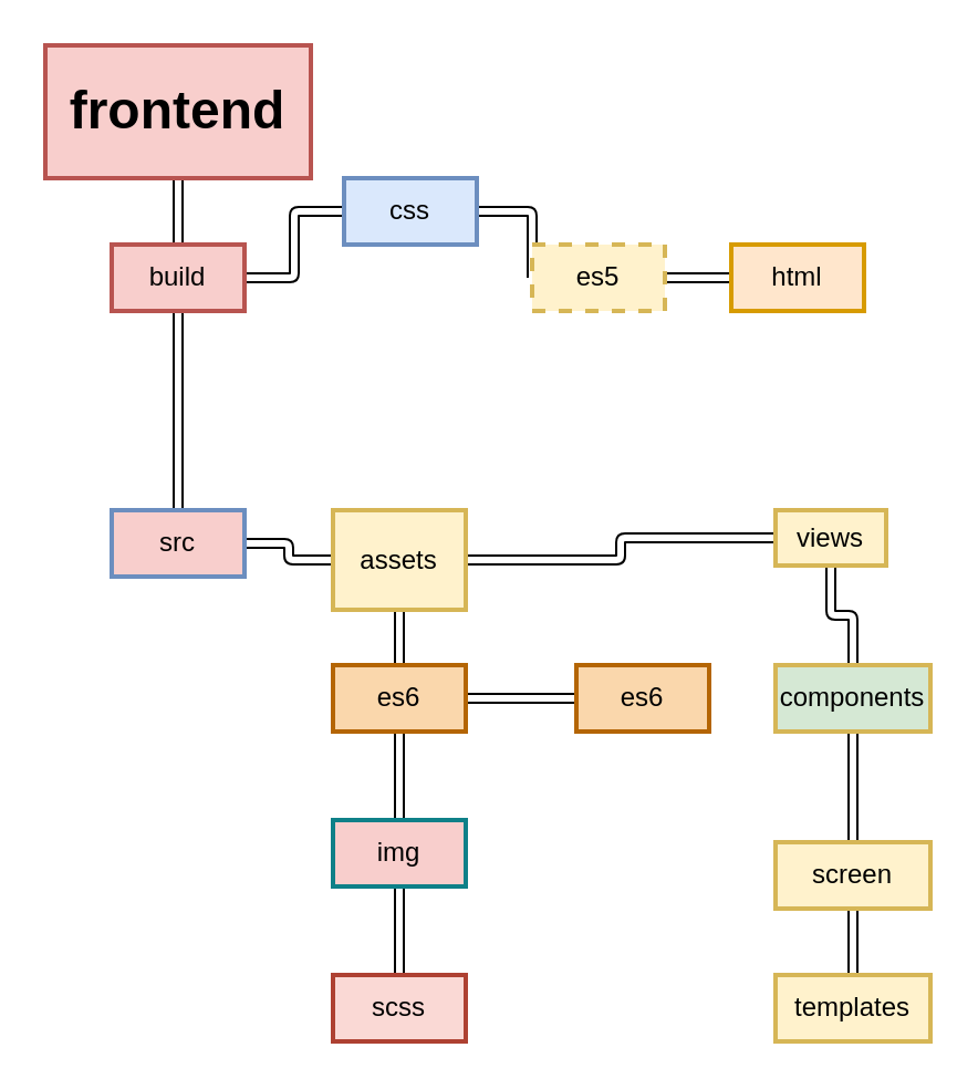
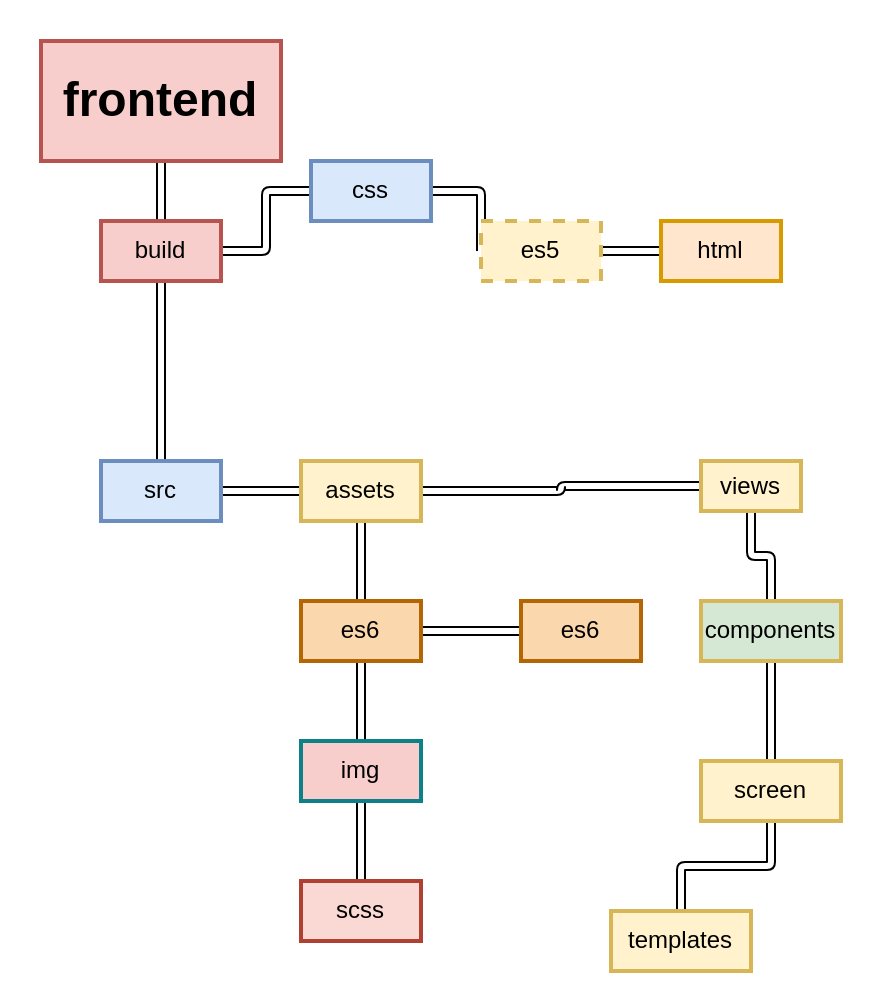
  <mxCell id="0" />
  <mxCell id="1" parent="0" />
  <mxCell id="2" style="edgeStyle=orthogonalEdgeStyle;orthogonalLoop=1;jettySize=auto;html=1;exitX=0.5;exitY=1;exitDx=0;exitDy=0;shape=link;" parent="1" source="3" target="6" edge="1"><mxGeometry relative="1" as="geometry" /></mxCell>
  <mxCell id="3" value="&lt;h1&gt;frontend&lt;/h1&gt;" style="whiteSpace=wrap;html=1;fillColor=#f8cecc;strokeColor=#b85450;strokeWidth=2;" parent="1" vertex="1"><mxGeometry x="20" y="20" width="120" height="60" as="geometry" /></mxCell>
  <mxCell id="4" style="edgeStyle=orthogonalEdgeStyle;shape=link;orthogonalLoop=1;jettySize=auto;html=1;exitX=1;exitY=0.5;exitDx=0;exitDy=0;entryX=0;entryY=0.5;entryDx=0;entryDy=0;" parent="1" source="6" target="8" edge="1"><mxGeometry relative="1" as="geometry" /></mxCell>
  <mxCell id="5" style="edgeStyle=orthogonalEdgeStyle;shape=link;orthogonalLoop=1;jettySize=auto;html=1;entryX=0.5;entryY=0;entryDx=0;entryDy=0;" parent="1" source="6" target="13" edge="1"><mxGeometry relative="1" as="geometry" /></mxCell>
  <mxCell id="6" value="build" style="whiteSpace=wrap;html=1;strokeWidth=2;fillColor=#f8cecc;strokeColor=#b85450;" parent="1" vertex="1"><mxGeometry x="50" y="110" width="60" height="30" as="geometry" /></mxCell>
  <mxCell id="7" style="edgeStyle=orthogonalEdgeStyle;shape=link;orthogonalLoop=1;jettySize=auto;html=1;exitX=1;exitY=0.5;exitDx=0;exitDy=0;entryX=0;entryY=0.5;entryDx=0;entryDy=0;" parent="1" source="8" target="10" edge="1"><mxGeometry relative="1" as="geometry" /></mxCell>
  <mxCell id="8" value="css" style="whiteSpace=wrap;html=1;strokeWidth=2;fillColor=#dae8fc;strokeColor=#6c8ebf;" parent="1" vertex="1"><mxGeometry x="155" y="80" width="60" height="30" as="geometry" /></mxCell>
  <mxCell id="9" style="edgeStyle=orthogonalEdgeStyle;shape=link;orthogonalLoop=1;jettySize=auto;html=1;exitX=1;exitY=0.5;exitDx=0;exitDy=0;entryX=0;entryY=0.5;entryDx=0;entryDy=0;" parent="1" source="10" target="11" edge="1"><mxGeometry relative="1" as="geometry" /></mxCell>
  <mxCell id="10" value="es5" style="whiteSpace=wrap;html=1;strokeWidth=2;fillColor=#fff2cc;strokeColor=#d6b656;dashed=1;" parent="1" vertex="1"><mxGeometry x="240" y="110" width="60" height="30" as="geometry" /></mxCell>
  <mxCell id="11" value="html" style="whiteSpace=wrap;html=1;strokeWidth=2;fillColor=#ffe6cc;strokeColor=#d79b00;" parent="1" vertex="1"><mxGeometry x="330" y="110" width="60" height="30" as="geometry" /></mxCell>
  <mxCell id="12" style="edgeStyle=orthogonalEdgeStyle;shape=link;orthogonalLoop=1;jettySize=auto;html=1;exitX=1;exitY=0.5;exitDx=0;exitDy=0;entryX=0;entryY=0.5;entryDx=0;entryDy=0;" parent="1" source="13" target="16" edge="1"><mxGeometry relative="1" as="geometry" /></mxCell>
- <mxCell id="13" value="src" style="whiteSpace=wrap;html=1;strokeWidth=2;fillColor=#f8cecc;strokeColor=#6c8ebf;" parent="1" vertex="1"><mxGeometry x="50" y="230" width="60" height="30" as="geometry" /></mxCell>
+ <mxCell id="13" value="src" style="whiteSpace=wrap;html=1;strokeWidth=2;fillColor=#dae8fc;strokeColor=#6c8ebf;" parent="1" vertex="1"><mxGeometry x="50" y="230" width="60" height="30" as="geometry" /></mxCell>
  <mxCell id="14" style="edgeStyle=orthogonalEdgeStyle;shape=link;orthogonalLoop=1;jettySize=auto;html=1;exitX=1;exitY=0.5;exitDx=0;exitDy=0;entryX=0;entryY=0.5;entryDx=0;entryDy=0;" parent="1" source="16" target="24" edge="1"><mxGeometry relative="1" as="geometry" /></mxCell>
  <mxCell id="15" style="edgeStyle=orthogonalEdgeStyle;shape=link;orthogonalLoop=1;jettySize=auto;html=1;exitX=0.5;exitY=1;exitDx=0;exitDy=0;entryX=0.5;entryY=0;entryDx=0;entryDy=0;" parent="1" source="16" target="19" edge="1"><mxGeometry relative="1" as="geometry" /></mxCell>
- <mxCell id="16" value="assets" style="whiteSpace=wrap;html=1;strokeWidth=2;fillColor=#fff2cc;strokeColor=#d6b656;" parent="1" vertex="1"><mxGeometry x="150" y="230" width="60" height="45" as="geometry" /></mxCell>
+ <mxCell id="16" value="assets" style="whiteSpace=wrap;html=1;strokeWidth=2;fillColor=#fff2cc;strokeColor=#d6b656;" parent="1" vertex="1"><mxGeometry x="150" y="230" width="60" height="30" as="geometry" /></mxCell>
  <mxCell id="17" style="edgeStyle=orthogonalEdgeStyle;shape=link;orthogonalLoop=1;jettySize=auto;html=1;exitX=0.5;exitY=1;exitDx=0;exitDy=0;entryX=0.5;entryY=0;entryDx=0;entryDy=0;" parent="1" source="19" target="21" edge="1"><mxGeometry relative="1" as="geometry" /></mxCell>
  <mxCell id="18" style="edgeStyle=orthogonalEdgeStyle;shape=link;orthogonalLoop=1;jettySize=auto;html=1;exitX=1;exitY=0.5;exitDx=0;exitDy=0;entryX=0;entryY=0.5;entryDx=0;entryDy=0;" parent="1" source="19" target="25" edge="1"><mxGeometry relative="1" as="geometry" /></mxCell>
  <mxCell id="19" value="es6" style="whiteSpace=wrap;html=1;strokeWidth=2;fillColor=#fad7ac;strokeColor=#b46504;" parent="1" vertex="1"><mxGeometry x="150" y="300" width="60" height="30" as="geometry" /></mxCell>
  <mxCell id="20" style="edgeStyle=orthogonalEdgeStyle;shape=link;orthogonalLoop=1;jettySize=auto;html=1;exitX=0.5;exitY=1;exitDx=0;exitDy=0;entryX=0.5;entryY=0;entryDx=0;entryDy=0;" parent="1" source="21" target="22" edge="1"><mxGeometry relative="1" as="geometry" /></mxCell>
  <mxCell id="21" value="img" style="whiteSpace=wrap;html=1;strokeWidth=2;fillColor=#f8cecc;strokeColor=#0e8088;" parent="1" vertex="1"><mxGeometry x="150" y="370" width="60" height="30" as="geometry" /></mxCell>
  <mxCell id="22" value="scss" style="whiteSpace=wrap;html=1;strokeWidth=2;fillColor=#fad9d5;strokeColor=#ae4132;" parent="1" vertex="1"><mxGeometry x="150" y="440" width="60" height="30" as="geometry" /></mxCell>
  <mxCell id="23" style="edgeStyle=orthogonalEdgeStyle;shape=link;orthogonalLoop=1;jettySize=auto;html=1;exitX=0.5;exitY=0;exitDx=0;exitDy=0;entryX=0.5;entryY=1;entryDx=0;entryDy=0;" parent="1" source="27" target="24" edge="1"><mxGeometry relative="1" as="geometry" /></mxCell>
  <mxCell id="24" value="views" style="whiteSpace=wrap;html=1;strokeWidth=2;fillColor=#fff2cc;strokeColor=#d6b656;" parent="1" vertex="1"><mxGeometry x="350" y="230" width="50" height="25" as="geometry" /></mxCell>
  <mxCell id="25" value="es6" style="whiteSpace=wrap;html=1;strokeWidth=2;fillColor=#fad7ac;strokeColor=#b46504;" parent="1" vertex="1"><mxGeometry x="260" y="300" width="60" height="30" as="geometry" /></mxCell>
  <mxCell id="26" style="edgeStyle=orthogonalEdgeStyle;shape=link;orthogonalLoop=1;jettySize=auto;html=1;exitX=0.5;exitY=0;exitDx=0;exitDy=0;entryX=0.5;entryY=1;entryDx=0;entryDy=0;" parent="1" source="29" target="27" edge="1"><mxGeometry relative="1" as="geometry" /></mxCell>
  <mxCell id="27" value="components" style="whiteSpace=wrap;html=1;strokeWidth=2;fillColor=#d5e8d4;strokeColor=#d6b656;" parent="1" vertex="1"><mxGeometry x="350" y="300" width="70" height="30" as="geometry" /></mxCell>
  <mxCell id="28" style="edgeStyle=orthogonalEdgeStyle;shape=link;orthogonalLoop=1;jettySize=auto;html=1;exitX=0.5;exitY=0;exitDx=0;exitDy=0;entryX=0.5;entryY=1;entryDx=0;entryDy=0;" parent="1" source="30" target="29" edge="1"><mxGeometry relative="1" as="geometry" /></mxCell>
  <mxCell id="29" value="screen" style="whiteSpace=wrap;html=1;strokeWidth=2;fillColor=#fff2cc;strokeColor=#d6b656;" parent="1" vertex="1"><mxGeometry x="350" y="380" width="70" height="30" as="geometry" /></mxCell>
- <mxCell id="30" value="templates" style="whiteSpace=wrap;html=1;strokeWidth=2;fillColor=#fff2cc;strokeColor=#d6b656;" parent="1" vertex="1"><mxGeometry x="350" y="440" width="70" height="30" as="geometry" /></mxCell>
+ <mxCell id="30" value="templates" style="whiteSpace=wrap;html=1;strokeWidth=2;fillColor=#fff2cc;strokeColor=#d6b656;" parent="1" vertex="1"><mxGeometry x="305" y="455" width="70" height="30" as="geometry" /></mxCell>
